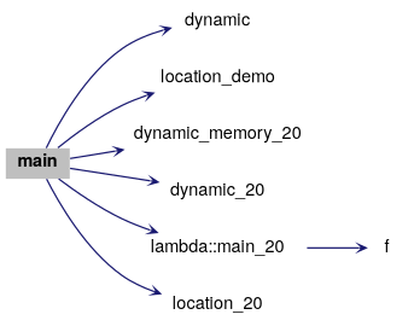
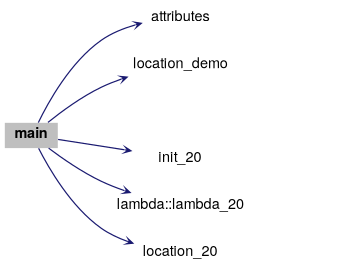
  digraph {
    rankdir=LR
    node [color=black fontname="Helvetica,Arial,sans-serif" fontsize=12 shape=plaintext]
    edge [arrowhead=open arrowsize=0.5 arrowtail=open color=midnightblue fontname="Helvetica,Arial,sans-serif" fontsize=15 labelfontsize=15 style=solid]
    n1 [fillcolor=grey75 fontcolor=black height=0.2 label=<<b>main</b>> style=filled width=0.4]
-   n2 [height=0.2 label=dynamic width=0.4]
+   n2 [height=0.2 label=attributes width=0.4]
    n3 [height=0.2 label=location_demo width=0.4]
-   n4 [height=0.2 label=dynamic_memory_20 width=0.4]
-   n5 [height=0.2 label=dynamic_20 width=0.4]
-   n6 [height=0.2 label="lambda::main_20" width=0.4]
+   n5 [height=0.2 label=init_20 width=0.4]
+   n6 [height=0.2 label="lambda::lambda_20" width=0.4]
    n7 [height=0.2 label=location_20 width=0.4]
-   n8 [height=0.2 label=f width=0.4]
    n1 -> n2
    n1 -> n3
-   n1 -> n4
    n1 -> n5
    n1 -> n6
    n1 -> n7
-   n6 -> n8
  }
